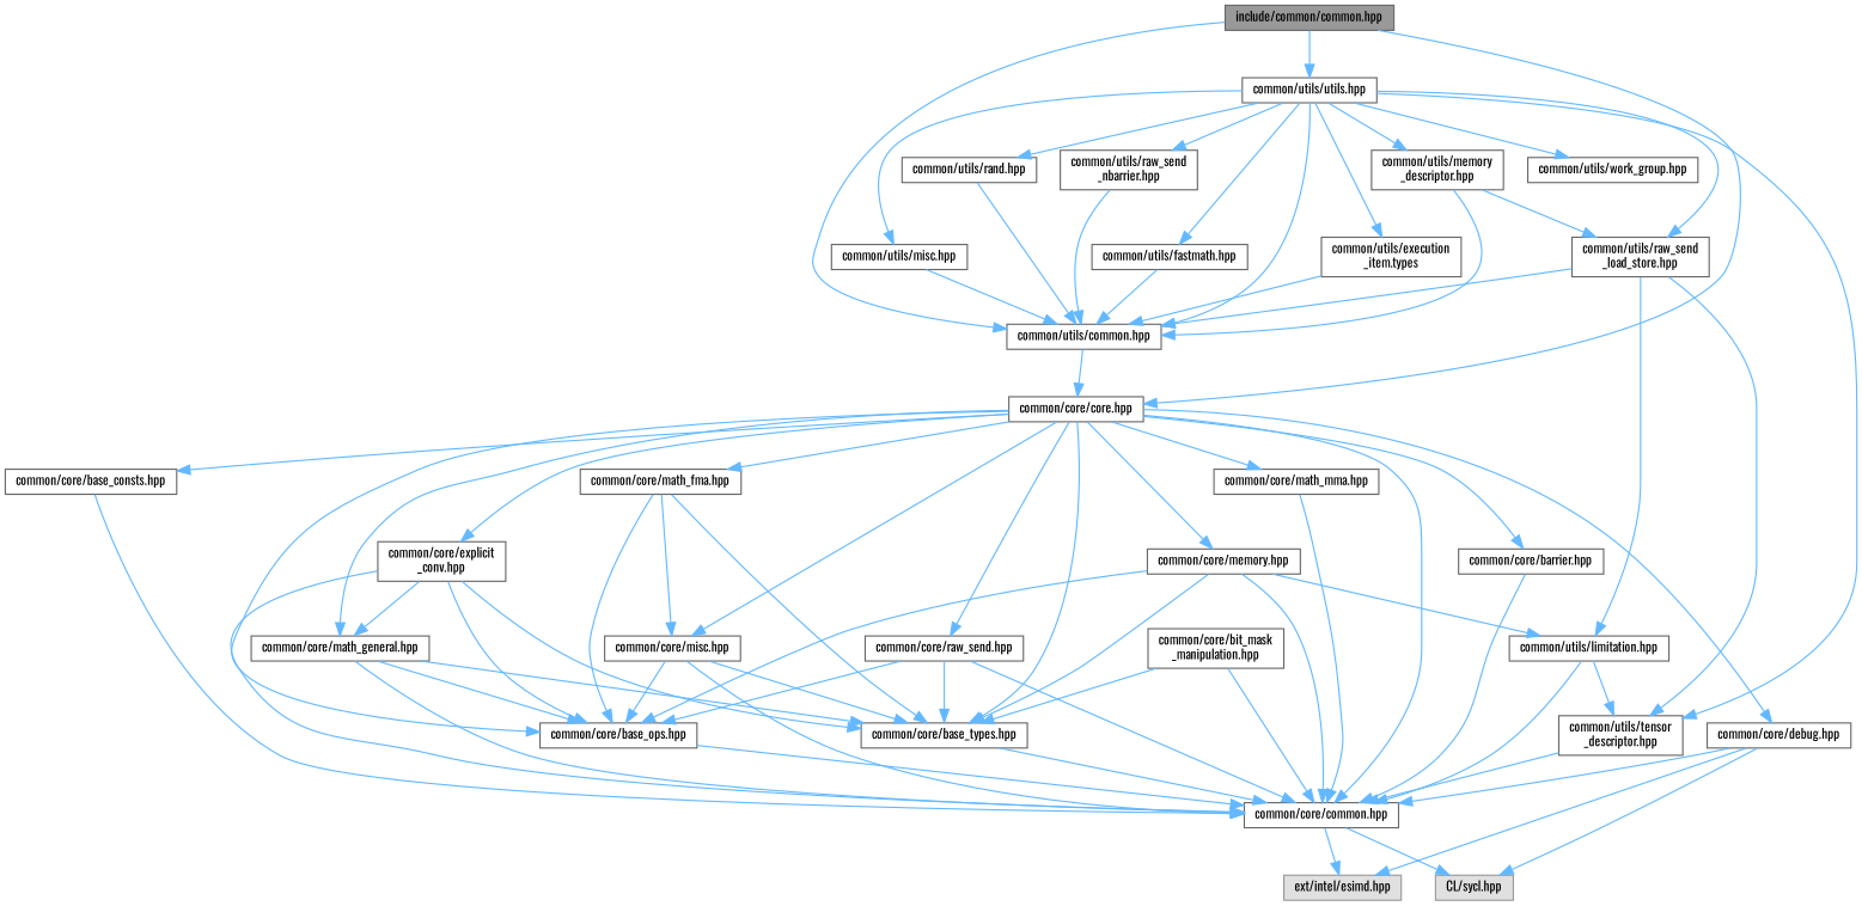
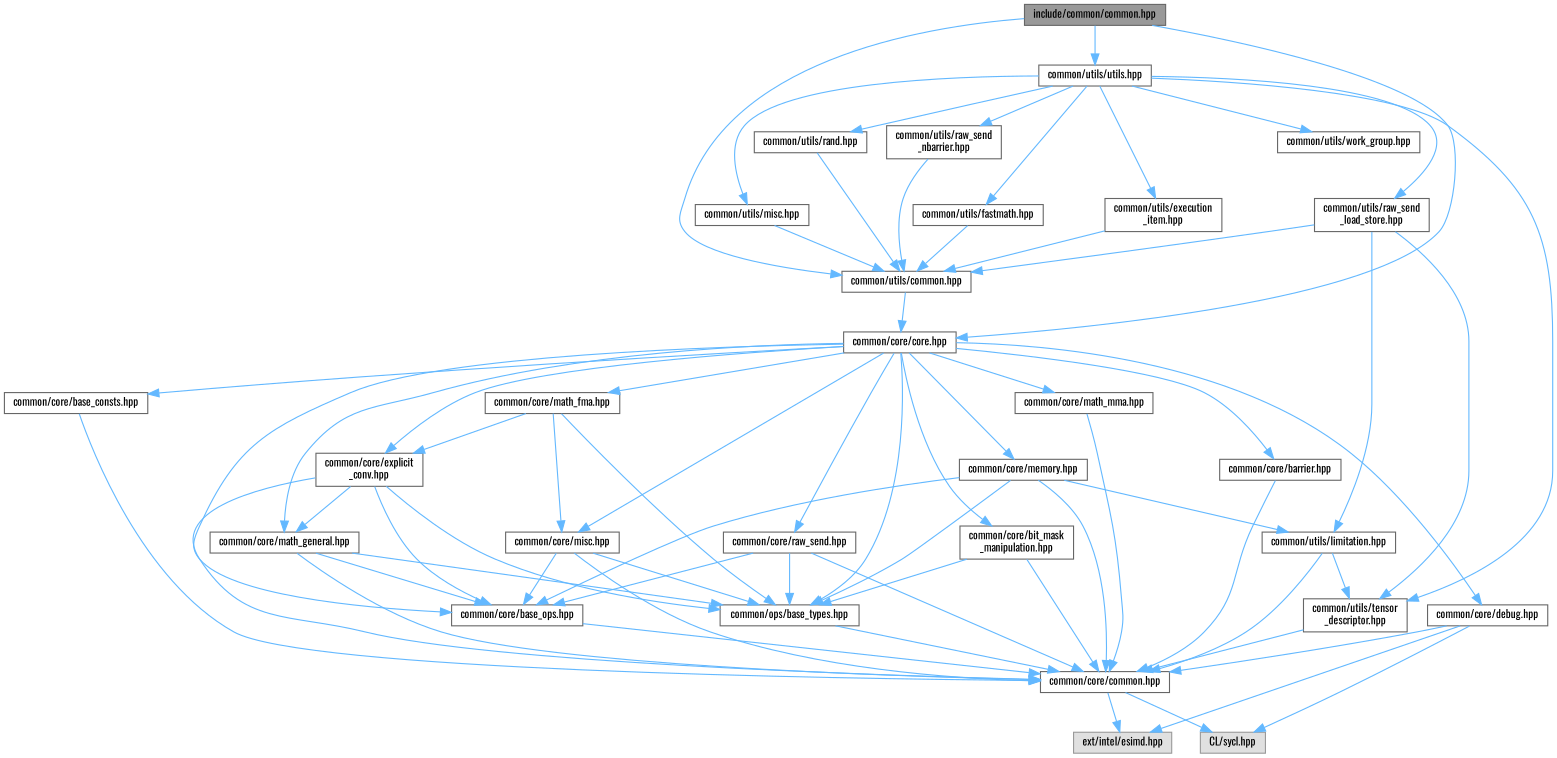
  digraph {
    fontname=Oswald
    node [color=grey40 fillcolor=white fontname=Oswald fontsize=10 shape=box style=filled]
    edge [color=steelblue1 fontname=Oswald fontsize=10 labelfontname=Helvetica labelfontsize=10 style=solid]
    n1 [color=gray40 fillcolor=grey60 fontcolor=black height=0.2 label="include/common/common.hpp" width=0.4]
    n2 [height=0.2 label="common/core/core.hpp" width=0.4]
    n3 [height=0.2 label="common/utils/utils.hpp" width=0.4]
    n4 [height=0.2 label="common/utils/common.hpp" width=0.4]
    n5 [height=0.2 label="common/core/barrier.hpp" width=0.4]
    n6 [height=0.2 label="common/core/base_consts.hpp" width=0.4]
    n7 [height=0.2 label="common/core/base_ops.hpp" width=0.4]
-   n8 [height=0.2 label="common/core/base_types.hpp" width=0.4]
+   n8 [height=0.2 label="common/ops/base_types.hpp" width=0.4]
    n9 [height=0.2 label="common/core/bit_mask\l_manipulation.hpp" width=0.4]
    n10 [height=0.2 label="common/core/debug.hpp" width=0.4]
    n11 [height=0.2 label="common/core/explicit\l_conv.hpp" width=0.4]
    n12 [height=0.2 label="common/core/math_general.hpp" width=0.4]
    n13 [height=0.2 label="common/core/math_fma.hpp" width=0.4]
    n14 [height=0.2 label="common/core/math_mma.hpp" width=0.4]
    n15 [height=0.2 label="common/core/memory.hpp" width=0.4]
    n16 [height=0.2 label="common/core/misc.hpp" width=0.4]
    n17 [height=0.2 label="common/core/raw_send.hpp" width=0.4]
    n18 [height=0.2 label="common/utils/tensor\l_descriptor.hpp" width=0.4]
-   n19 [height=0.2 label="common/utils/execution\l_item.types" width=0.4]
+   n19 [height=0.2 label="common/utils/execution\l_item.hpp" width=0.4]
    n20 [height=0.2 label="common/utils/fastmath.hpp" width=0.4]
-   n21 [height=0.2 label="common/utils/memory\l_descriptor.hpp" width=0.4]
    n22 [height=0.2 label="common/utils/raw_send\l_load_store.hpp" width=0.4]
    n23 [height=0.2 label="common/utils/misc.hpp" width=0.4]
    n24 [height=0.2 label="common/utils/rand.hpp" width=0.4]
    n25 [height=0.2 label="common/utils/raw_send\l_nbarrier.hpp" width=0.4]
    n26 [height=0.2 label="common/utils/work_group.hpp" width=0.4]
    n27 [height=0.2 label="common/core/common.hpp" width=0.4]
    n28 [color=grey60 fillcolor="#E0E0E0" height=0.2 label="CL/sycl.hpp" width=0.4]
    n29 [color=grey60 fillcolor="#E0E0E0" height=0.2 label="ext/intel/esimd.hpp" width=0.4]
    n30 [height=0.2 label="common/utils/limitation.hpp" width=0.4]
    n1 -> n2
    n1 -> n3
    n1 -> n4
    n2 -> n5
    n2 -> n6
    n2 -> n7
    n2 -> n8
-   n2 -> n27
+   n2 -> n9
    n2 -> n10
    n2 -> n11
    n2 -> n12
    n2 -> n13
    n2 -> n14
    n2 -> n15
    n2 -> n16
    n2 -> n17
-   n3 -> n4
    n3 -> n18
    n3 -> n19
    n3 -> n20
-   n3 -> n21
    n3 -> n22
    n3 -> n23
    n3 -> n24
    n3 -> n25
    n3 -> n26
    n4 -> n2
    n5 -> n27
    n6 -> n27
    n7 -> n27
    n8 -> n27
    n9 -> n8
    n9 -> n27
    n10 -> n27
    n10 -> n28
    n10 -> n29
    n11 -> n7
    n11 -> n8
    n11 -> n12
    n11 -> n27
    n12 -> n7
    n12 -> n8
    n12 -> n27
-   n13 -> n7
+   n13 -> n11
    n13 -> n8
    n13 -> n16
    n14 -> n27
    n15 -> n7
    n15 -> n8
    n15 -> n27
    n15 -> n30
    n16 -> n7
    n16 -> n8
    n16 -> n27
    n17 -> n7
    n17 -> n8
    n17 -> n27
    n18 -> n27
    n19 -> n4
    n20 -> n4
-   n21 -> n4
-   n21 -> n22
    n22 -> n4
    n22 -> n18
    n22 -> n30
    n23 -> n4
    n24 -> n4
    n25 -> n4
    n27 -> n28
    n27 -> n29
    n30 -> n18
    n30 -> n27
  }
